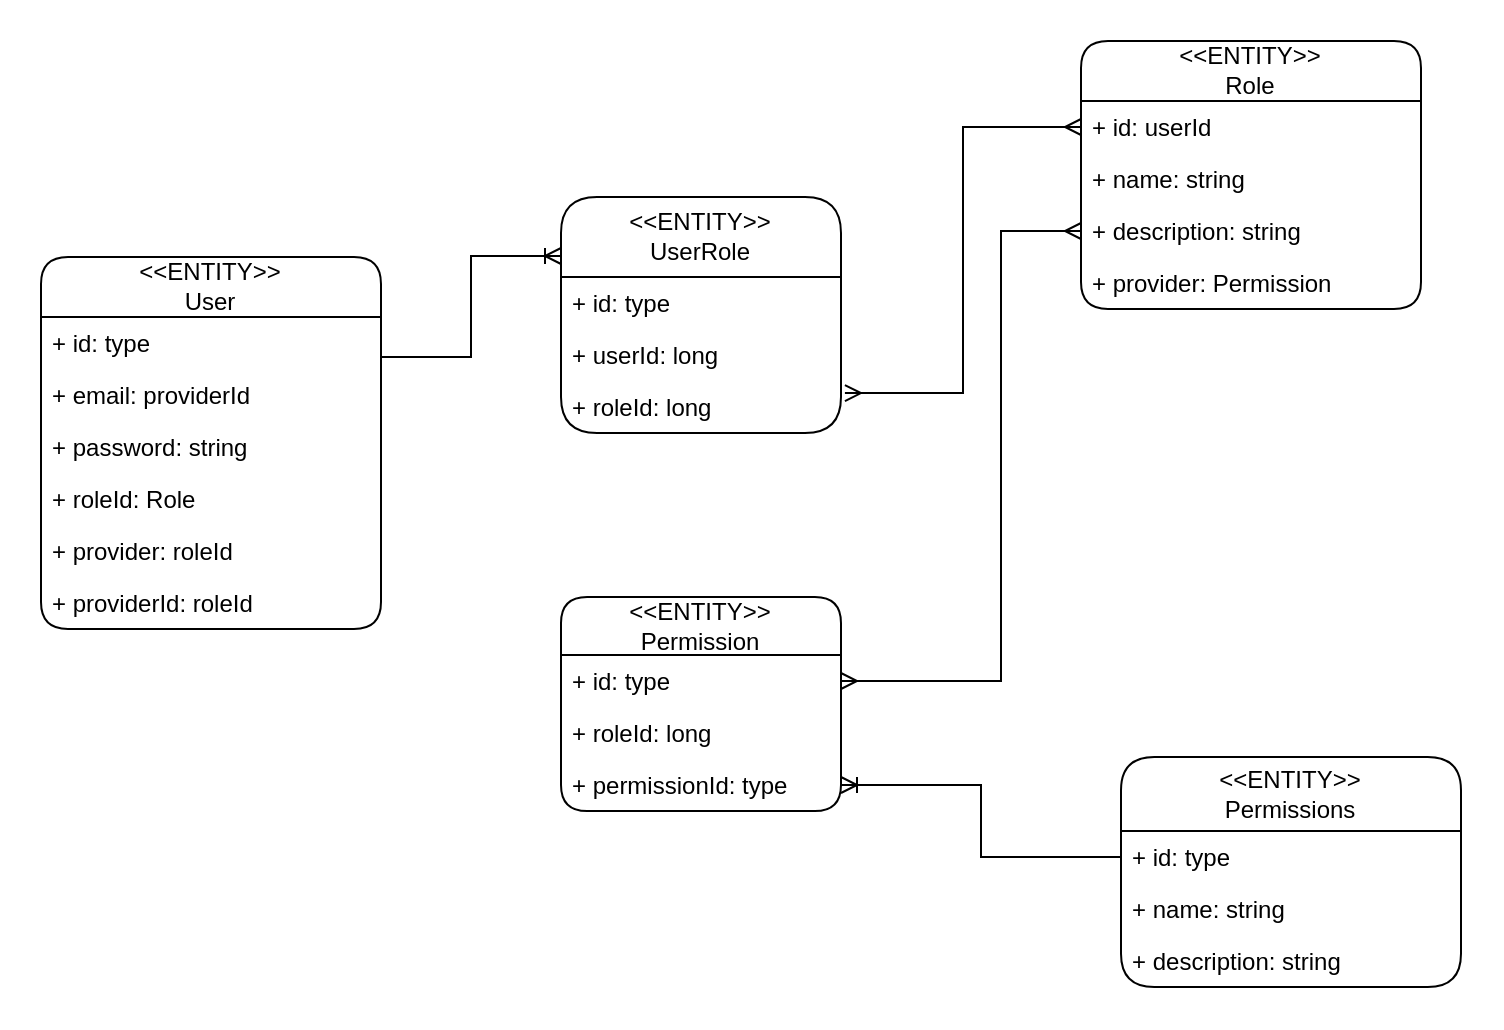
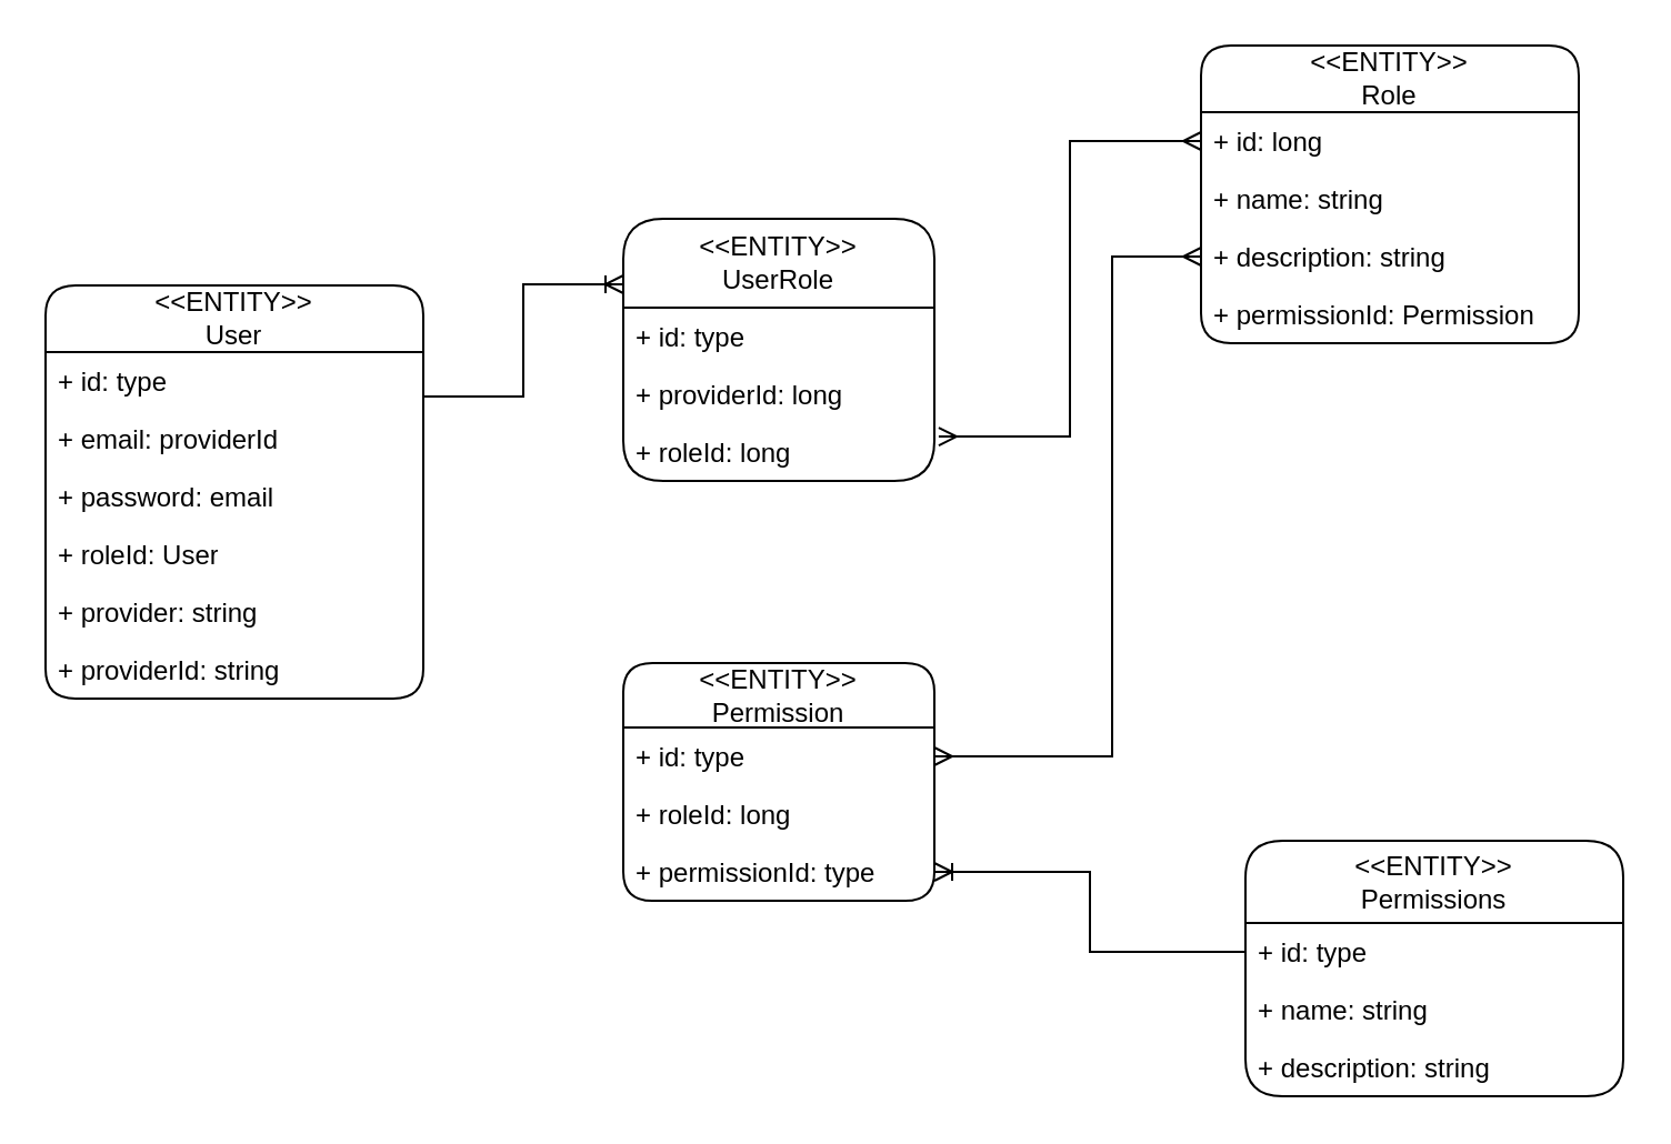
  <mxCell id="0" />
  <mxCell id="1" parent="0" />
  <mxCell id="2" value="&amp;lt;&amp;lt;ENTITY&amp;gt;&amp;gt;&lt;br&gt;User" style="swimlane;fontStyle=0;childLayout=stackLayout;horizontal=1;startSize=30;fillColor=none;horizontalStack=0;resizeParent=1;resizeParentMax=0;resizeLast=0;collapsible=1;marginBottom=0;whiteSpace=wrap;html=1;rounded=1;" vertex="1" parent="1"><mxGeometry x="20" y="128" width="170" height="186" as="geometry" /></mxCell>
  <mxCell id="3" value="+ id: type" style="text;strokeColor=none;fillColor=none;align=left;verticalAlign=top;spacingLeft=4;spacingRight=4;overflow=hidden;rotatable=0;points=[[0,0.5],[1,0.5]];portConstraint=eastwest;whiteSpace=wrap;html=1;" vertex="1" parent="2"><mxGeometry y="30" width="170" height="26" as="geometry" /></mxCell>
  <mxCell id="4" value="+ email: providerId" style="text;strokeColor=none;fillColor=none;align=left;verticalAlign=top;spacingLeft=4;spacingRight=4;overflow=hidden;rotatable=0;points=[[0,0.5],[1,0.5]];portConstraint=eastwest;whiteSpace=wrap;html=1;" vertex="1" parent="2"><mxGeometry y="56" width="170" height="26" as="geometry" /></mxCell>
- <mxCell id="5" value="+ password: string" style="text;strokeColor=none;fillColor=none;align=left;verticalAlign=top;spacingLeft=4;spacingRight=4;overflow=hidden;rotatable=0;points=[[0,0.5],[1,0.5]];portConstraint=eastwest;whiteSpace=wrap;html=1;" vertex="1" parent="2"><mxGeometry y="82" width="170" height="26" as="geometry" /></mxCell>
- <mxCell id="6" value="+ roleId: Role" style="text;strokeColor=none;fillColor=none;align=left;verticalAlign=top;spacingLeft=4;spacingRight=4;overflow=hidden;rotatable=0;points=[[0,0.5],[1,0.5]];portConstraint=eastwest;whiteSpace=wrap;html=1;" vertex="1" parent="2"><mxGeometry y="108" width="170" height="26" as="geometry" /></mxCell>
- <mxCell id="7" value="+ provider: roleId" style="text;strokeColor=none;fillColor=none;align=left;verticalAlign=top;spacingLeft=4;spacingRight=4;overflow=hidden;rotatable=0;points=[[0,0.5],[1,0.5]];portConstraint=eastwest;whiteSpace=wrap;html=1;" vertex="1" parent="2"><mxGeometry y="134" width="170" height="26" as="geometry" /></mxCell>
- <mxCell id="8" value="+ providerId: roleId" style="text;strokeColor=none;fillColor=none;align=left;verticalAlign=top;spacingLeft=4;spacingRight=4;overflow=hidden;rotatable=0;points=[[0,0.5],[1,0.5]];portConstraint=eastwest;whiteSpace=wrap;html=1;" vertex="1" parent="2"><mxGeometry y="160" width="170" height="26" as="geometry" /></mxCell>
+ <mxCell id="5" value="+ password: email" style="text;strokeColor=none;fillColor=none;align=left;verticalAlign=top;spacingLeft=4;spacingRight=4;overflow=hidden;rotatable=0;points=[[0,0.5],[1,0.5]];portConstraint=eastwest;whiteSpace=wrap;html=1;" vertex="1" parent="2"><mxGeometry y="82" width="170" height="26" as="geometry" /></mxCell>
+ <mxCell id="6" value="+ roleId: User" style="text;strokeColor=none;fillColor=none;align=left;verticalAlign=top;spacingLeft=4;spacingRight=4;overflow=hidden;rotatable=0;points=[[0,0.5],[1,0.5]];portConstraint=eastwest;whiteSpace=wrap;html=1;" vertex="1" parent="2"><mxGeometry y="108" width="170" height="26" as="geometry" /></mxCell>
+ <mxCell id="7" value="+ provider: string" style="text;strokeColor=none;fillColor=none;align=left;verticalAlign=top;spacingLeft=4;spacingRight=4;overflow=hidden;rotatable=0;points=[[0,0.5],[1,0.5]];portConstraint=eastwest;whiteSpace=wrap;html=1;" vertex="1" parent="2"><mxGeometry y="134" width="170" height="26" as="geometry" /></mxCell>
+ <mxCell id="8" value="+ providerId: string" style="text;strokeColor=none;fillColor=none;align=left;verticalAlign=top;spacingLeft=4;spacingRight=4;overflow=hidden;rotatable=0;points=[[0,0.5],[1,0.5]];portConstraint=eastwest;whiteSpace=wrap;html=1;" vertex="1" parent="2"><mxGeometry y="160" width="170" height="26" as="geometry" /></mxCell>
  <mxCell id="9" value="&amp;lt;&amp;lt;ENTITY&amp;gt;&amp;gt;&lt;div&gt;Role&lt;/div&gt;" style="swimlane;fontStyle=0;childLayout=stackLayout;horizontal=1;startSize=30;fillColor=none;horizontalStack=0;resizeParent=1;resizeParentMax=0;resizeLast=0;collapsible=1;marginBottom=0;whiteSpace=wrap;html=1;rounded=1;" vertex="1" parent="1"><mxGeometry x="540" y="20" width="170" height="134" as="geometry" /></mxCell>
- <mxCell id="10" value="+ id: userId" style="text;strokeColor=none;fillColor=none;align=left;verticalAlign=top;spacingLeft=4;spacingRight=4;overflow=hidden;rotatable=0;points=[[0,0.5],[1,0.5]];portConstraint=eastwest;whiteSpace=wrap;html=1;" vertex="1" parent="9"><mxGeometry y="30" width="170" height="26" as="geometry" /></mxCell>
+ <mxCell id="10" value="+ id: long" style="text;strokeColor=none;fillColor=none;align=left;verticalAlign=top;spacingLeft=4;spacingRight=4;overflow=hidden;rotatable=0;points=[[0,0.5],[1,0.5]];portConstraint=eastwest;whiteSpace=wrap;html=1;" vertex="1" parent="9"><mxGeometry y="30" width="170" height="26" as="geometry" /></mxCell>
  <mxCell id="11" value="+ name: string" style="text;strokeColor=none;fillColor=none;align=left;verticalAlign=top;spacingLeft=4;spacingRight=4;overflow=hidden;rotatable=0;points=[[0,0.5],[1,0.5]];portConstraint=eastwest;whiteSpace=wrap;html=1;" vertex="1" parent="9"><mxGeometry y="56" width="170" height="26" as="geometry" /></mxCell>
  <mxCell id="12" value="+ description: string" style="text;strokeColor=none;fillColor=none;align=left;verticalAlign=top;spacingLeft=4;spacingRight=4;overflow=hidden;rotatable=0;points=[[0,0.5],[1,0.5]];portConstraint=eastwest;whiteSpace=wrap;html=1;" vertex="1" parent="9"><mxGeometry y="82" width="170" height="26" as="geometry" /></mxCell>
- <mxCell id="13" value="+ provider: Permission" style="text;strokeColor=none;fillColor=none;align=left;verticalAlign=top;spacingLeft=4;spacingRight=4;overflow=hidden;rotatable=0;points=[[0,0.5],[1,0.5]];portConstraint=eastwest;whiteSpace=wrap;html=1;" vertex="1" parent="9"><mxGeometry y="108" width="170" height="26" as="geometry" /></mxCell>
+ <mxCell id="13" value="+ permissionId: Permission" style="text;strokeColor=none;fillColor=none;align=left;verticalAlign=top;spacingLeft=4;spacingRight=4;overflow=hidden;rotatable=0;points=[[0,0.5],[1,0.5]];portConstraint=eastwest;whiteSpace=wrap;html=1;" vertex="1" parent="9"><mxGeometry y="108" width="170" height="26" as="geometry" /></mxCell>
  <mxCell id="14" value="&amp;lt;&amp;lt;ENTITY&amp;gt;&amp;gt;&lt;br&gt;UserRole" style="swimlane;fontStyle=0;childLayout=stackLayout;horizontal=1;startSize=40;fillColor=none;horizontalStack=0;resizeParent=1;resizeParentMax=0;resizeLast=0;collapsible=1;marginBottom=0;whiteSpace=wrap;html=1;rounded=1;" vertex="1" parent="1"><mxGeometry x="280" y="98" width="140" height="118" as="geometry" /></mxCell>
  <mxCell id="15" value="+ id: type" style="text;strokeColor=none;fillColor=none;align=left;verticalAlign=top;spacingLeft=4;spacingRight=4;overflow=hidden;rotatable=0;points=[[0,0.5],[1,0.5]];portConstraint=eastwest;whiteSpace=wrap;html=1;" vertex="1" parent="14"><mxGeometry y="40" width="140" height="26" as="geometry" /></mxCell>
- <mxCell id="16" value="+ userId: long" style="text;strokeColor=none;fillColor=none;align=left;verticalAlign=top;spacingLeft=4;spacingRight=4;overflow=hidden;rotatable=0;points=[[0,0.5],[1,0.5]];portConstraint=eastwest;whiteSpace=wrap;html=1;" vertex="1" parent="14"><mxGeometry y="66" width="140" height="26" as="geometry" /></mxCell>
+ <mxCell id="16" value="+ providerId: long" style="text;strokeColor=none;fillColor=none;align=left;verticalAlign=top;spacingLeft=4;spacingRight=4;overflow=hidden;rotatable=0;points=[[0,0.5],[1,0.5]];portConstraint=eastwest;whiteSpace=wrap;html=1;" vertex="1" parent="14"><mxGeometry y="66" width="140" height="26" as="geometry" /></mxCell>
  <mxCell id="17" value="+ roleId: long" style="text;strokeColor=none;fillColor=none;align=left;verticalAlign=top;spacingLeft=4;spacingRight=4;overflow=hidden;rotatable=0;points=[[0,0.5],[1,0.5]];portConstraint=eastwest;whiteSpace=wrap;html=1;" vertex="1" parent="14"><mxGeometry y="92" width="140" height="26" as="geometry" /></mxCell>
  <mxCell id="18" value="" style="edgeStyle=orthogonalEdgeStyle;fontSize=12;html=1;endArrow=ERoneToMany;rounded=0;exitX=1;exitY=0.769;exitDx=0;exitDy=0;exitPerimeter=0;entryX=0;entryY=0.25;entryDx=0;entryDy=0;" edge="1" parent="1" source="3" target="14"><mxGeometry width="100" height="100" relative="1" as="geometry"><mxPoint x="250" y="288" as="sourcePoint" /><mxPoint x="350" y="188" as="targetPoint" /></mxGeometry></mxCell>
  <mxCell id="19" value="" style="fontSize=12;html=1;endArrow=ERmany;startArrow=ERmany;rounded=0;exitX=0;exitY=0.5;exitDx=0;exitDy=0;entryX=1.014;entryY=0.231;entryDx=0;entryDy=0;entryPerimeter=0;edgeStyle=elbowEdgeStyle;" edge="1" parent="1" source="10" target="17"><mxGeometry width="100" height="100" relative="1" as="geometry"><mxPoint x="420" y="308" as="sourcePoint" /><mxPoint x="350" y="188" as="targetPoint" /></mxGeometry></mxCell>
  <mxCell id="20" value="&amp;lt;&amp;lt;ENTITY&amp;gt;&amp;gt;&lt;br&gt;Permissions" style="swimlane;fontStyle=0;childLayout=stackLayout;horizontal=1;startSize=37;fillColor=none;horizontalStack=0;resizeParent=1;resizeParentMax=0;resizeLast=0;collapsible=1;marginBottom=0;whiteSpace=wrap;html=1;rounded=1;" vertex="1" parent="1"><mxGeometry x="560" y="378" width="170" height="115" as="geometry" /></mxCell>
  <mxCell id="21" value="+ id: type" style="text;strokeColor=none;fillColor=none;align=left;verticalAlign=top;spacingLeft=4;spacingRight=4;overflow=hidden;rotatable=0;points=[[0,0.5],[1,0.5]];portConstraint=eastwest;whiteSpace=wrap;html=1;" vertex="1" parent="20"><mxGeometry y="37" width="170" height="26" as="geometry" /></mxCell>
  <mxCell id="22" value="+ name: string" style="text;strokeColor=none;fillColor=none;align=left;verticalAlign=top;spacingLeft=4;spacingRight=4;overflow=hidden;rotatable=0;points=[[0,0.5],[1,0.5]];portConstraint=eastwest;whiteSpace=wrap;html=1;" vertex="1" parent="20"><mxGeometry y="63" width="170" height="26" as="geometry" /></mxCell>
  <mxCell id="23" value="+ description: string" style="text;strokeColor=none;fillColor=none;align=left;verticalAlign=top;spacingLeft=4;spacingRight=4;overflow=hidden;rotatable=0;points=[[0,0.5],[1,0.5]];portConstraint=eastwest;whiteSpace=wrap;html=1;" vertex="1" parent="20"><mxGeometry y="89" width="170" height="26" as="geometry" /></mxCell>
  <mxCell id="24" value="&amp;lt;&amp;lt;ENTITY&amp;gt;&amp;gt;&lt;br&gt;Permission" style="swimlane;fontStyle=0;childLayout=stackLayout;horizontal=1;startSize=29;fillColor=none;horizontalStack=0;resizeParent=1;resizeParentMax=0;resizeLast=0;collapsible=1;marginBottom=0;whiteSpace=wrap;html=1;rounded=1;" vertex="1" parent="1"><mxGeometry x="280" y="298" width="140" height="107" as="geometry" /></mxCell>
  <mxCell id="25" value="+ id: type" style="text;strokeColor=none;fillColor=none;align=left;verticalAlign=top;spacingLeft=4;spacingRight=4;overflow=hidden;rotatable=0;points=[[0,0.5],[1,0.5]];portConstraint=eastwest;whiteSpace=wrap;html=1;" vertex="1" parent="24"><mxGeometry y="29" width="140" height="26" as="geometry" /></mxCell>
  <mxCell id="26" value="+ roleId: long" style="text;strokeColor=none;fillColor=none;align=left;verticalAlign=top;spacingLeft=4;spacingRight=4;overflow=hidden;rotatable=0;points=[[0,0.5],[1,0.5]];portConstraint=eastwest;whiteSpace=wrap;html=1;" vertex="1" parent="24"><mxGeometry y="55" width="140" height="26" as="geometry" /></mxCell>
  <mxCell id="27" value="+ permissionId: type" style="text;strokeColor=none;fillColor=none;align=left;verticalAlign=top;spacingLeft=4;spacingRight=4;overflow=hidden;rotatable=0;points=[[0,0.5],[1,0.5]];portConstraint=eastwest;whiteSpace=wrap;html=1;" vertex="1" parent="24"><mxGeometry y="81" width="140" height="26" as="geometry" /></mxCell>
  <mxCell id="28" value="" style="edgeStyle=orthogonalEdgeStyle;fontSize=12;html=1;endArrow=ERoneToMany;rounded=0;entryX=1;entryY=0.5;entryDx=0;entryDy=0;exitX=0;exitY=0.5;exitDx=0;exitDy=0;" edge="1" parent="1" source="21" target="27"><mxGeometry width="100" height="100" relative="1" as="geometry"><mxPoint x="520" y="398" as="sourcePoint" /><mxPoint x="350" y="188" as="targetPoint" /></mxGeometry></mxCell>
  <mxCell id="29" value="" style="edgeStyle=elbowEdgeStyle;fontSize=12;html=1;endArrow=ERmany;startArrow=ERmany;rounded=0;exitX=1;exitY=0.5;exitDx=0;exitDy=0;entryX=0;entryY=0.5;entryDx=0;entryDy=0;" edge="1" parent="1" source="25" target="12"><mxGeometry width="100" height="100" relative="1" as="geometry"><mxPoint x="250" y="288" as="sourcePoint" /><mxPoint x="350" y="188" as="targetPoint" /><Array as="points"><mxPoint x="500" y="228" /></Array></mxGeometry></mxCell>
